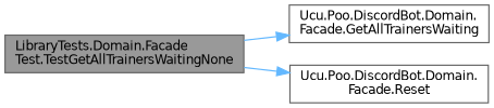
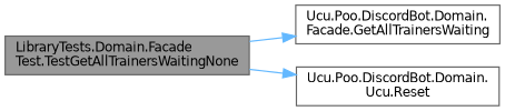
  digraph {
    rankdir=LR
    node [color=grey40 fillcolor=white fontname=Helvetica fontsize=10 shape=box style=filled]
    edge [color=steelblue1 fontname=Helvetica fontsize=10 labelfontname=Helvetica labelfontsize=10 style=solid]
    n1 [color=gray40 fillcolor=grey60 fontcolor=black height=0.2 label="LibraryTests.Domain.Facade\lTest.TestGetAllTrainersWaitingNone" width=0.4]
    n2 [height=0.2 label="Ucu.Poo.DiscordBot.Domain.\lFacade.GetAllTrainersWaiting" width=0.4]
-   n3 [height=0.2 label="Ucu.Poo.DiscordBot.Domain.\lFacade.Reset" width=0.4]
+   n3 [height=0.2 label="Ucu.Poo.DiscordBot.Domain.\lUcu.Reset" width=0.4]
    n1 -> n2
    n1 -> n3
  }
